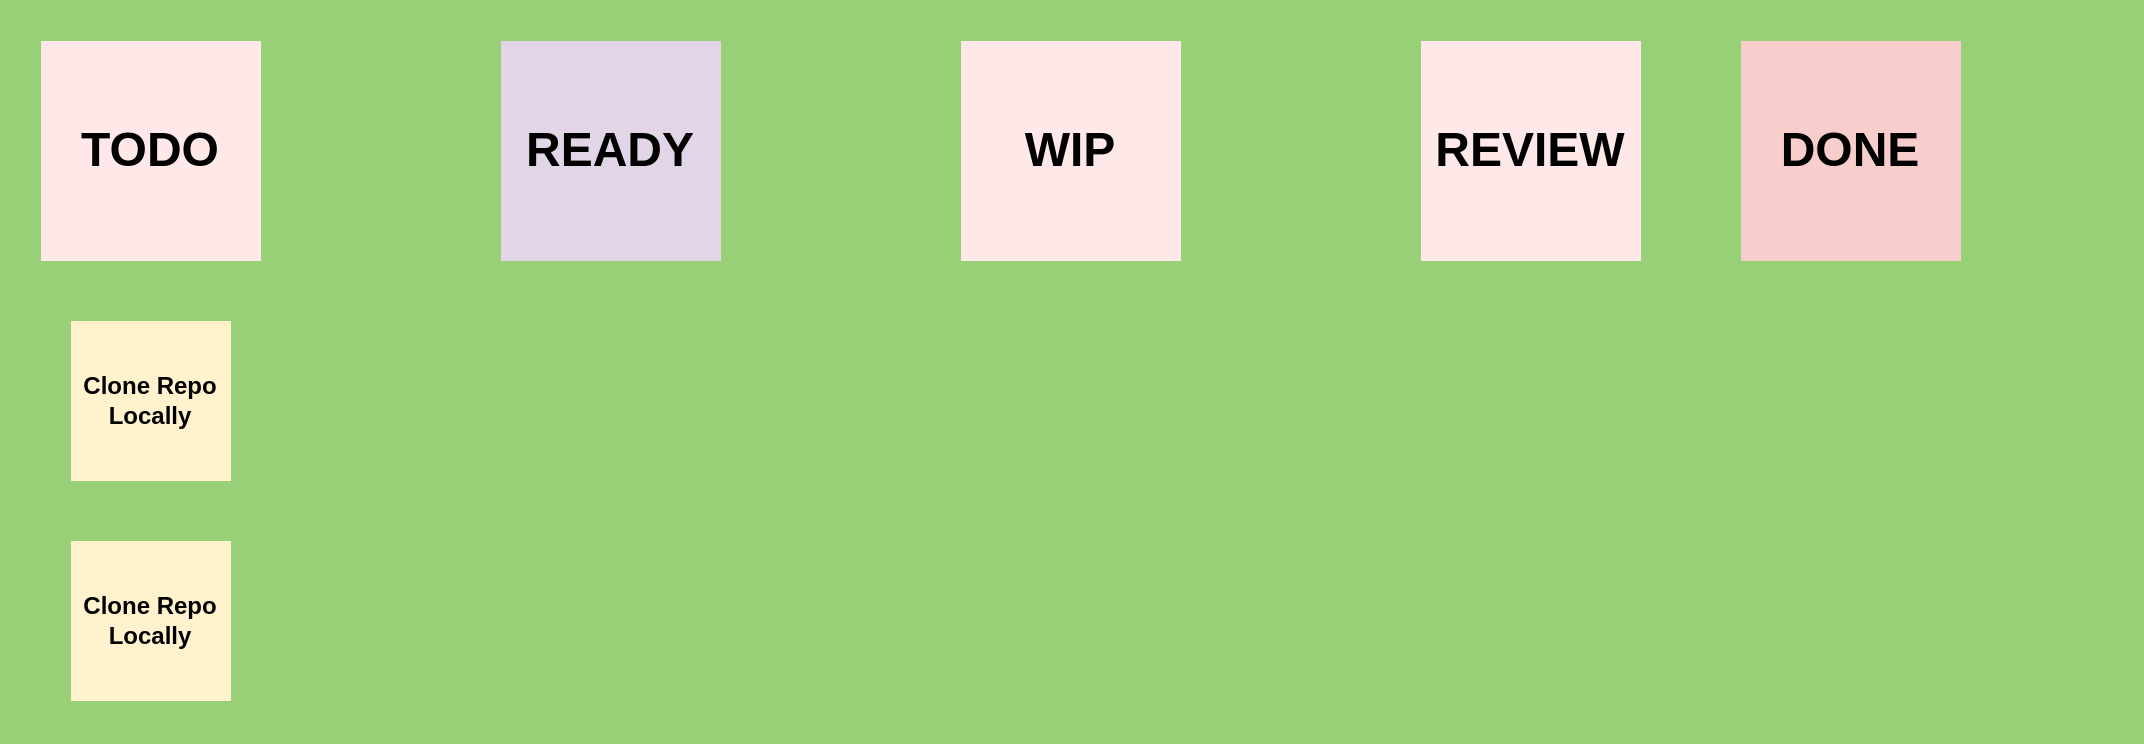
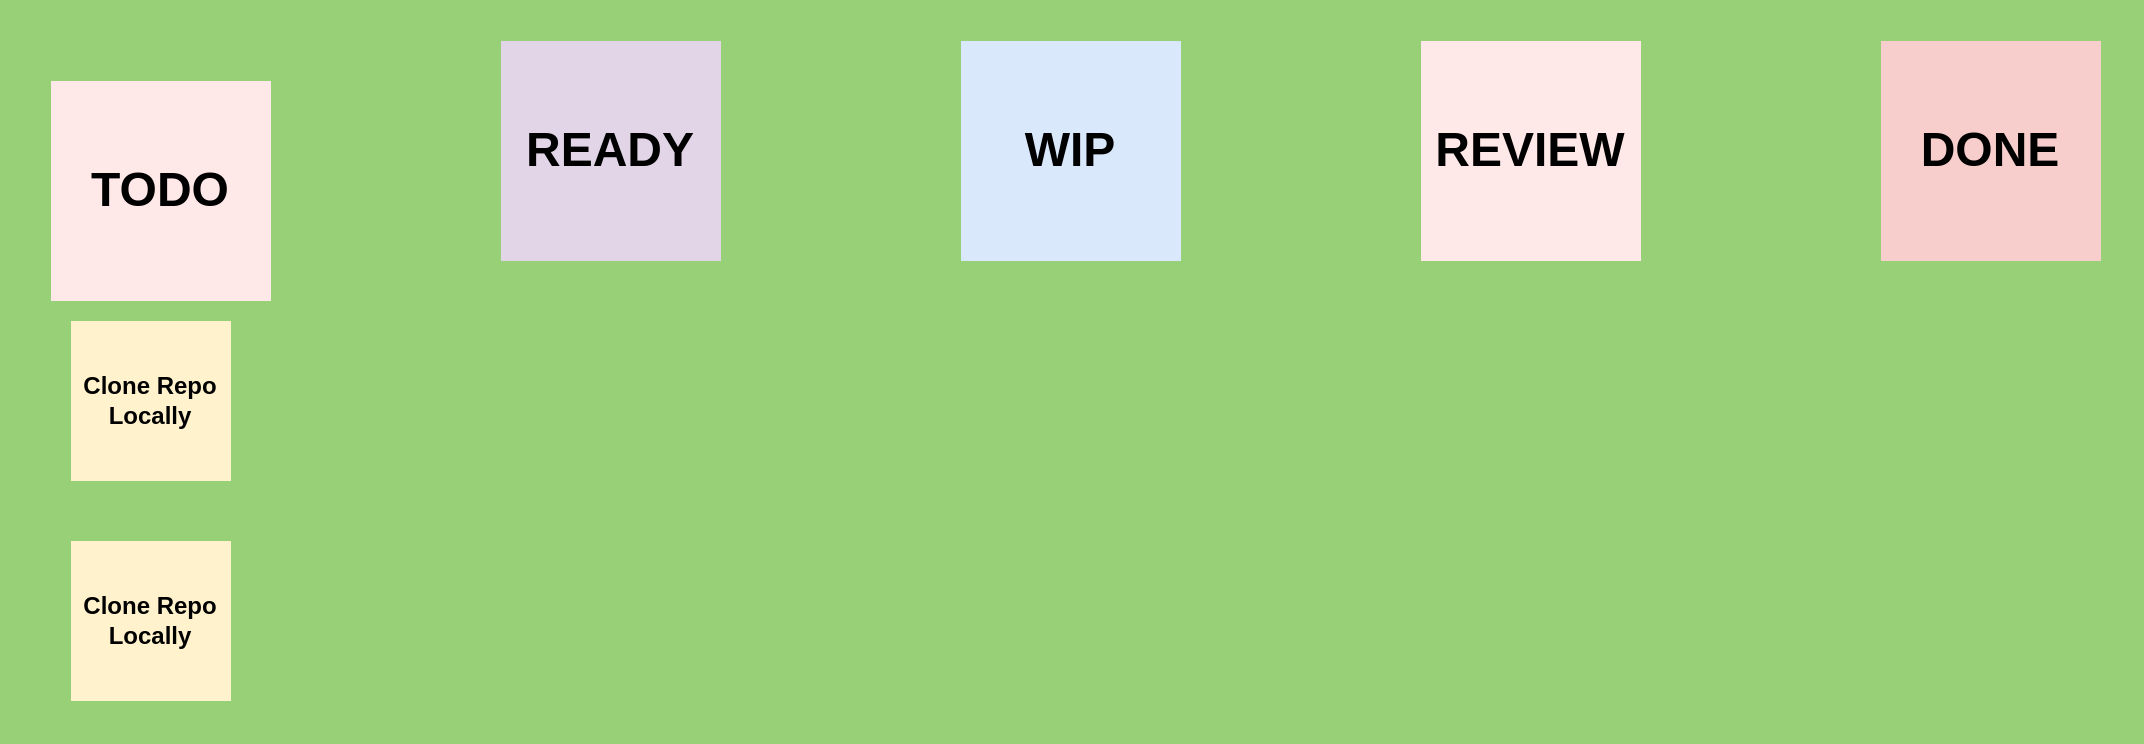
  <mxCell id="0" />
  <mxCell id="1" parent="0" />
  <mxCell id="2" value="&lt;b&gt;&lt;font color=&quot;#000000&quot;&gt;Clone Repo Locally&lt;/font&gt;&lt;/b&gt;" style="whiteSpace=wrap;html=1;aspect=fixed;fillColor=#fff2cc;strokeColor=none;" parent="1" vertex="1"><mxGeometry x="35" y="160" width="80" height="80" as="geometry" /></mxCell>
- <mxCell id="3" value="&lt;b&gt;&lt;font style=&quot;font-size: 24px&quot; color=&quot;#000000&quot;&gt;DONE&lt;/font&gt;&lt;/b&gt;" style="whiteSpace=wrap;html=1;aspect=fixed;fillColor=#f8cecc;strokeColor=none;" parent="1" vertex="1"><mxGeometry x="870" y="20" width="110" height="110" as="geometry" /></mxCell>
+ <mxCell id="3" value="&lt;b&gt;&lt;font style=&quot;font-size: 24px&quot; color=&quot;#000000&quot;&gt;DONE&lt;/font&gt;&lt;/b&gt;" style="whiteSpace=wrap;html=1;aspect=fixed;fillColor=#f8cecc;strokeColor=none;" parent="1" vertex="1"><mxGeometry x="940" y="20" width="110" height="110" as="geometry" /></mxCell>
  <mxCell id="4" value="&lt;b&gt;&lt;font color=&quot;#000000&quot;&gt;Clone Repo Locally&lt;/font&gt;&lt;/b&gt;" style="whiteSpace=wrap;html=1;aspect=fixed;fillColor=#fff2cc;strokeColor=none;" parent="1" vertex="1"><mxGeometry x="35" y="270" width="80" height="80" as="geometry" /></mxCell>
- <mxCell id="5" value="&lt;b&gt;&lt;font style=&quot;font-size: 24px&quot; color=&quot;#000000&quot;&gt;TODO&lt;/font&gt;&lt;/b&gt;" style="whiteSpace=wrap;html=1;aspect=fixed;fontColor=#333333;strokeColor=none;fillColor=#FFE8E8;" parent="1" vertex="1"><mxGeometry x="20" y="20" width="110" height="110" as="geometry" /></mxCell>
+ <mxCell id="5" value="&lt;b&gt;&lt;font style=&quot;font-size: 24px&quot; color=&quot;#000000&quot;&gt;TODO&lt;/font&gt;&lt;/b&gt;" style="whiteSpace=wrap;html=1;aspect=fixed;fontColor=#333333;strokeColor=none;fillColor=#FFE8E8;" parent="1" vertex="1"><mxGeometry x="25" y="40" width="110" height="110" as="geometry" /></mxCell>
  <mxCell id="6" value="&lt;b&gt;&lt;font style=&quot;font-size: 24px&quot; color=&quot;#000000&quot;&gt;READY&lt;/font&gt;&lt;/b&gt;" style="whiteSpace=wrap;html=1;aspect=fixed;fillColor=#e1d5e7;strokeColor=none;" parent="1" vertex="1"><mxGeometry x="250" y="20" width="110" height="110" as="geometry" /></mxCell>
- <mxCell id="7" value="&lt;b&gt;&lt;font style=&quot;font-size: 24px&quot; color=&quot;#000000&quot;&gt;WIP&lt;/font&gt;&lt;/b&gt;" style="whiteSpace=wrap;html=1;aspect=fixed;fillColor=#ffe8e8;strokeColor=none;" parent="1" vertex="1"><mxGeometry x="480" y="20" width="110" height="110" as="geometry" /></mxCell>
+ <mxCell id="7" value="&lt;b&gt;&lt;font style=&quot;font-size: 24px&quot; color=&quot;#000000&quot;&gt;WIP&lt;/font&gt;&lt;/b&gt;" style="whiteSpace=wrap;html=1;aspect=fixed;fillColor=#dae8fc;strokeColor=none;" parent="1" vertex="1"><mxGeometry x="480" y="20" width="110" height="110" as="geometry" /></mxCell>
  <mxCell id="8" value="&lt;b&gt;&lt;font style=&quot;font-size: 24px&quot; color=&quot;#000000&quot;&gt;REVIEW&lt;/font&gt;&lt;/b&gt;" style="whiteSpace=wrap;html=1;aspect=fixed;fillColor=#ffe8e8;strokeColor=none;" parent="1" vertex="1"><mxGeometry x="710" y="20" width="110" height="110" as="geometry" /></mxCell>
